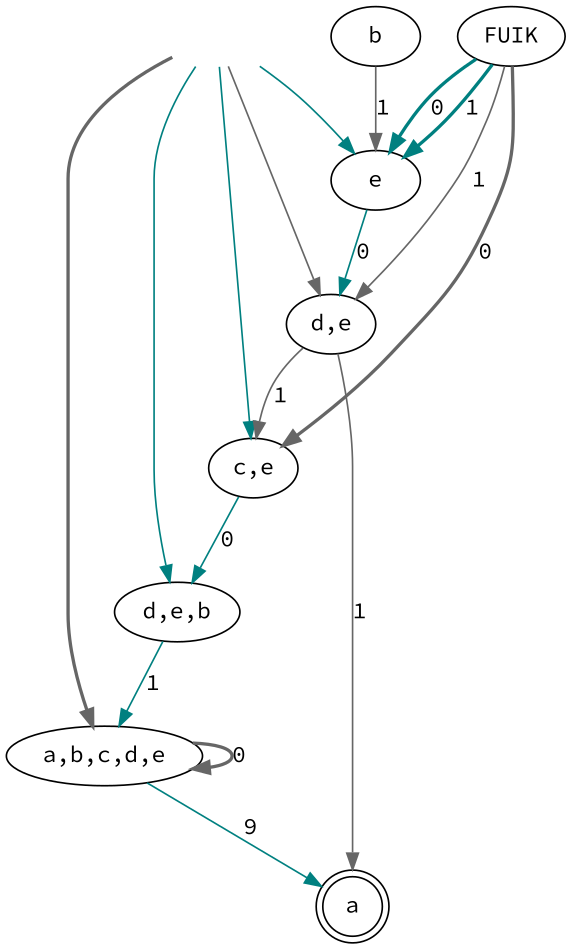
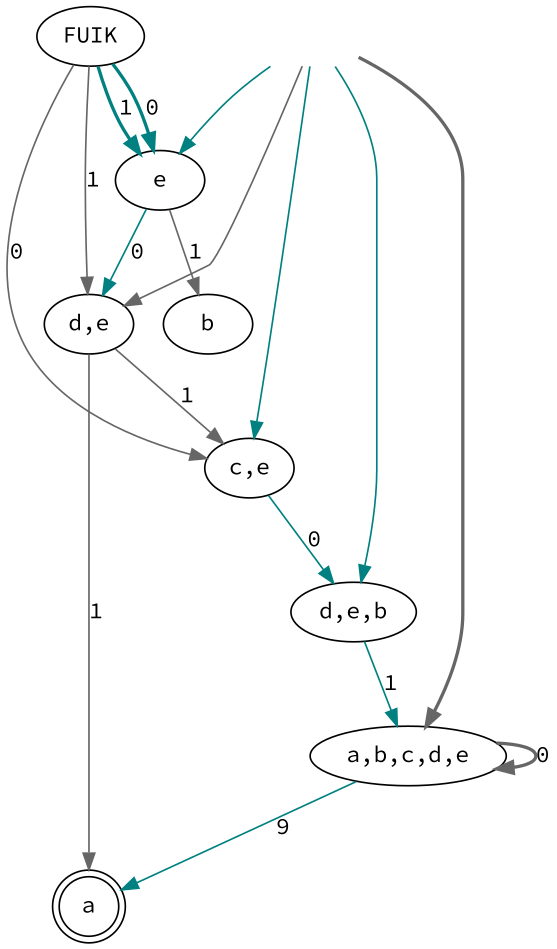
  digraph {
    fontname="Source Code Pro"
    node [fontname="Source Code Pro"]
    edge [color=teal fontname="Source Code Pro" style=solid weight=0]
    "" [shape=none]
    "a,b,c,d,e"
    "c,e"
    "d,e"
    "d,e,b"
    e
    a [shape=doublecircle]
    b
    FUIK
    "" -> "a,b,c,d,e" [color=gray40 style=bold weight=""]
    "" -> "c,e" [weight=""]
    "" -> "d,e" [color=gray40 weight=""]
    "" -> "d,e,b" [weight=""]
    "" -> e [weight=""]
    "a,b,c,d,e" -> "a,b,c,d,e" [color=gray40 label=0 style=bold]
    "a,b,c,d,e" -> a [label=9]
    "c,e" -> "d,e,b" [label=0]
    "d,e" -> "c,e" [color=gray40 label=1 weight=1]
    "d,e" -> a [color=gray40 label=1 weight=1]
    "d,e,b" -> "a,b,c,d,e" [label=1 weight=1]
    e -> "d,e" [label=0]
-   b -> e [color=gray40 label=1 weight=1]
-   FUIK -> "c,e" [color=gray40 label=0 style=bold]
+   e -> b [color=gray40 label=1 weight=1]
+   FUIK -> "c,e" [color=gray40 label=0]
    FUIK -> "d,e" [color=gray40 label=1 weight=1]
    FUIK -> e [label=0 style=bold]
    FUIK -> e [label=1 style=bold weight=1]
  }
